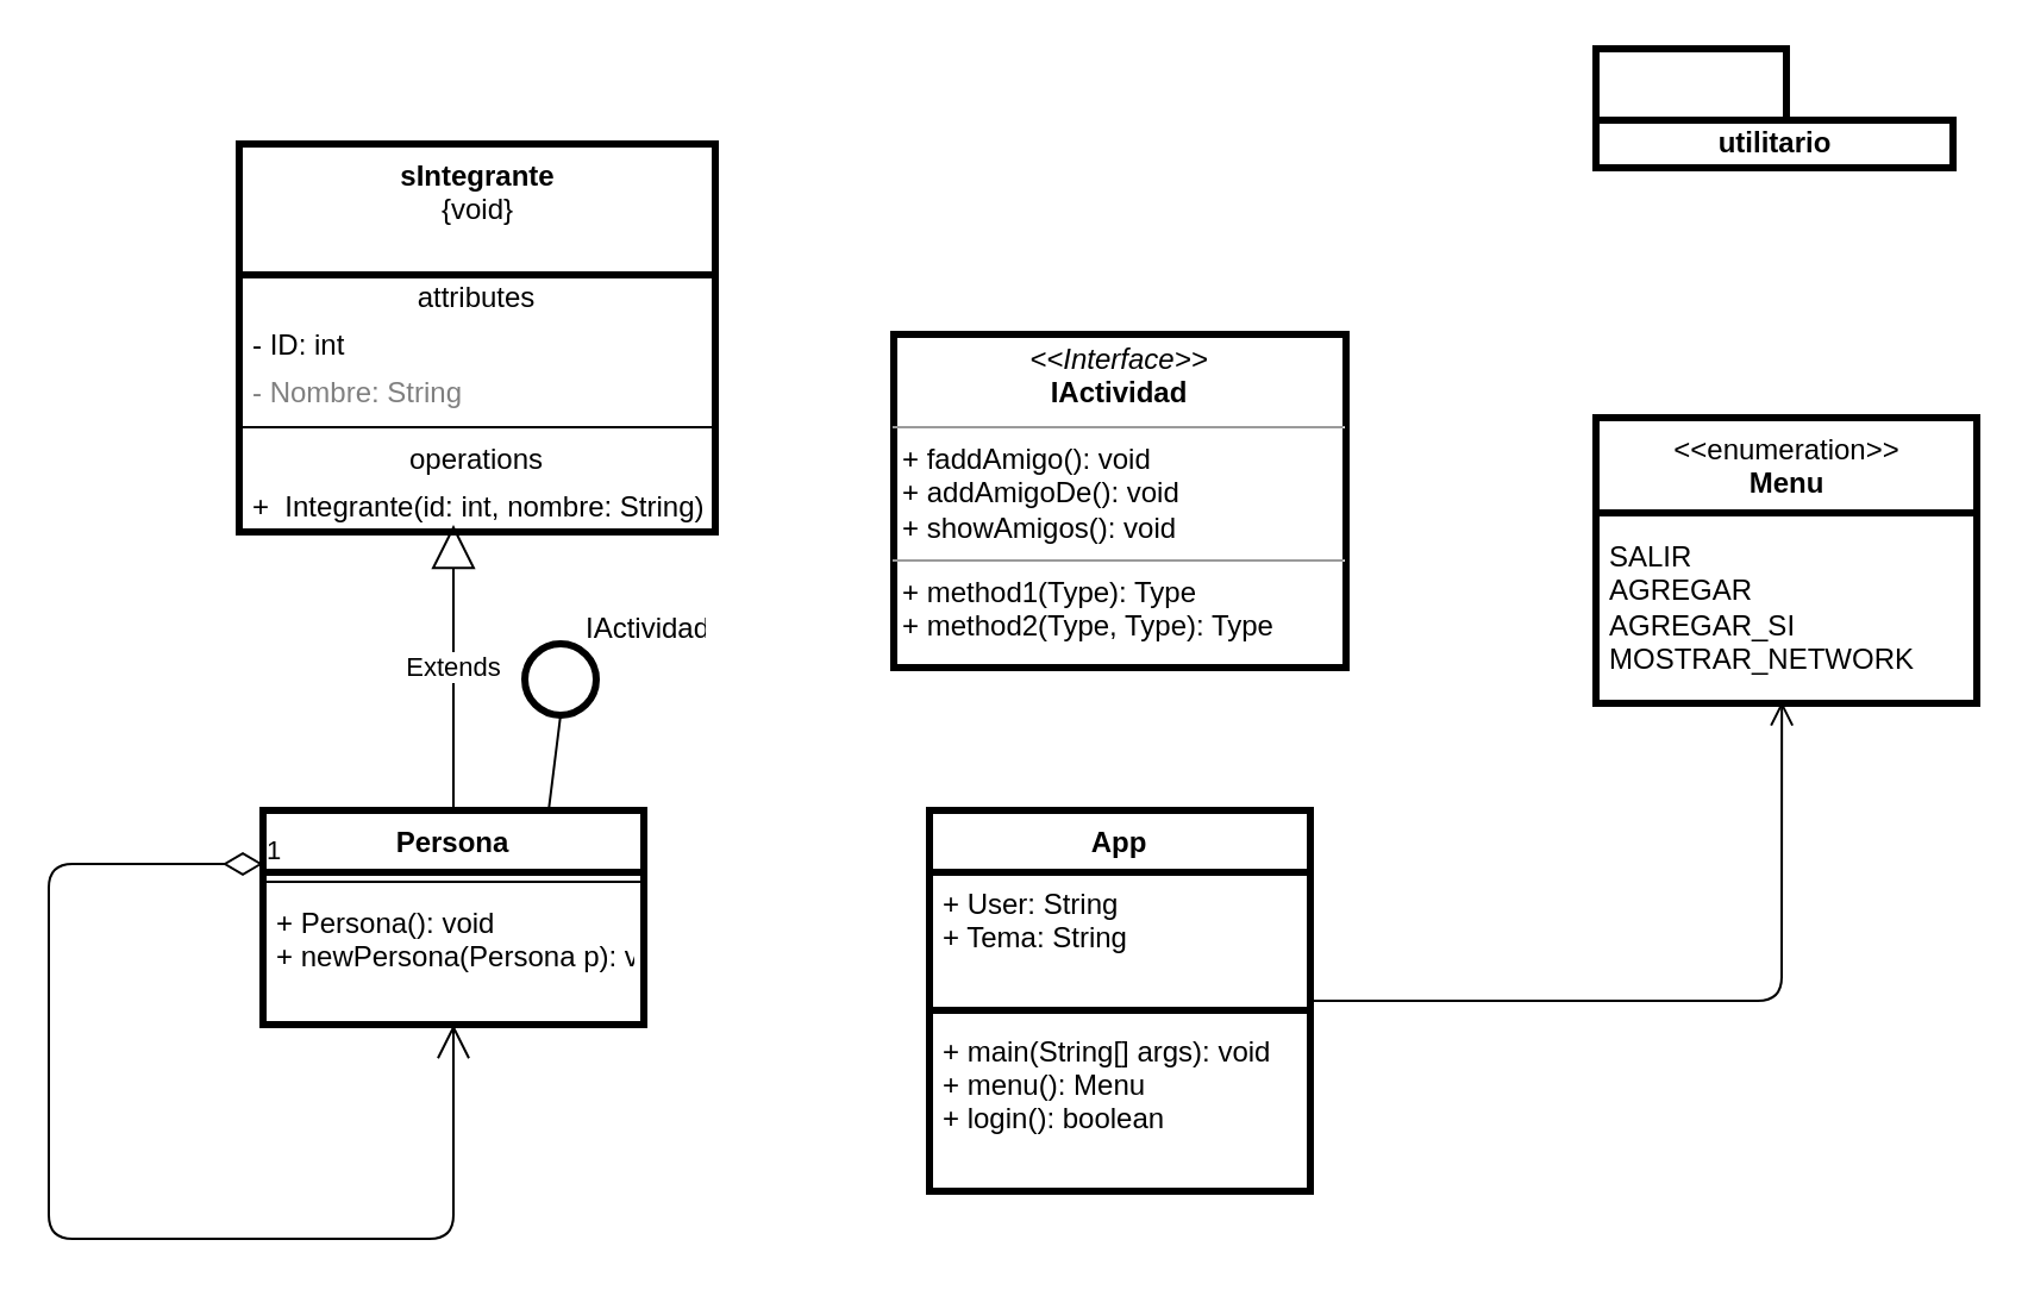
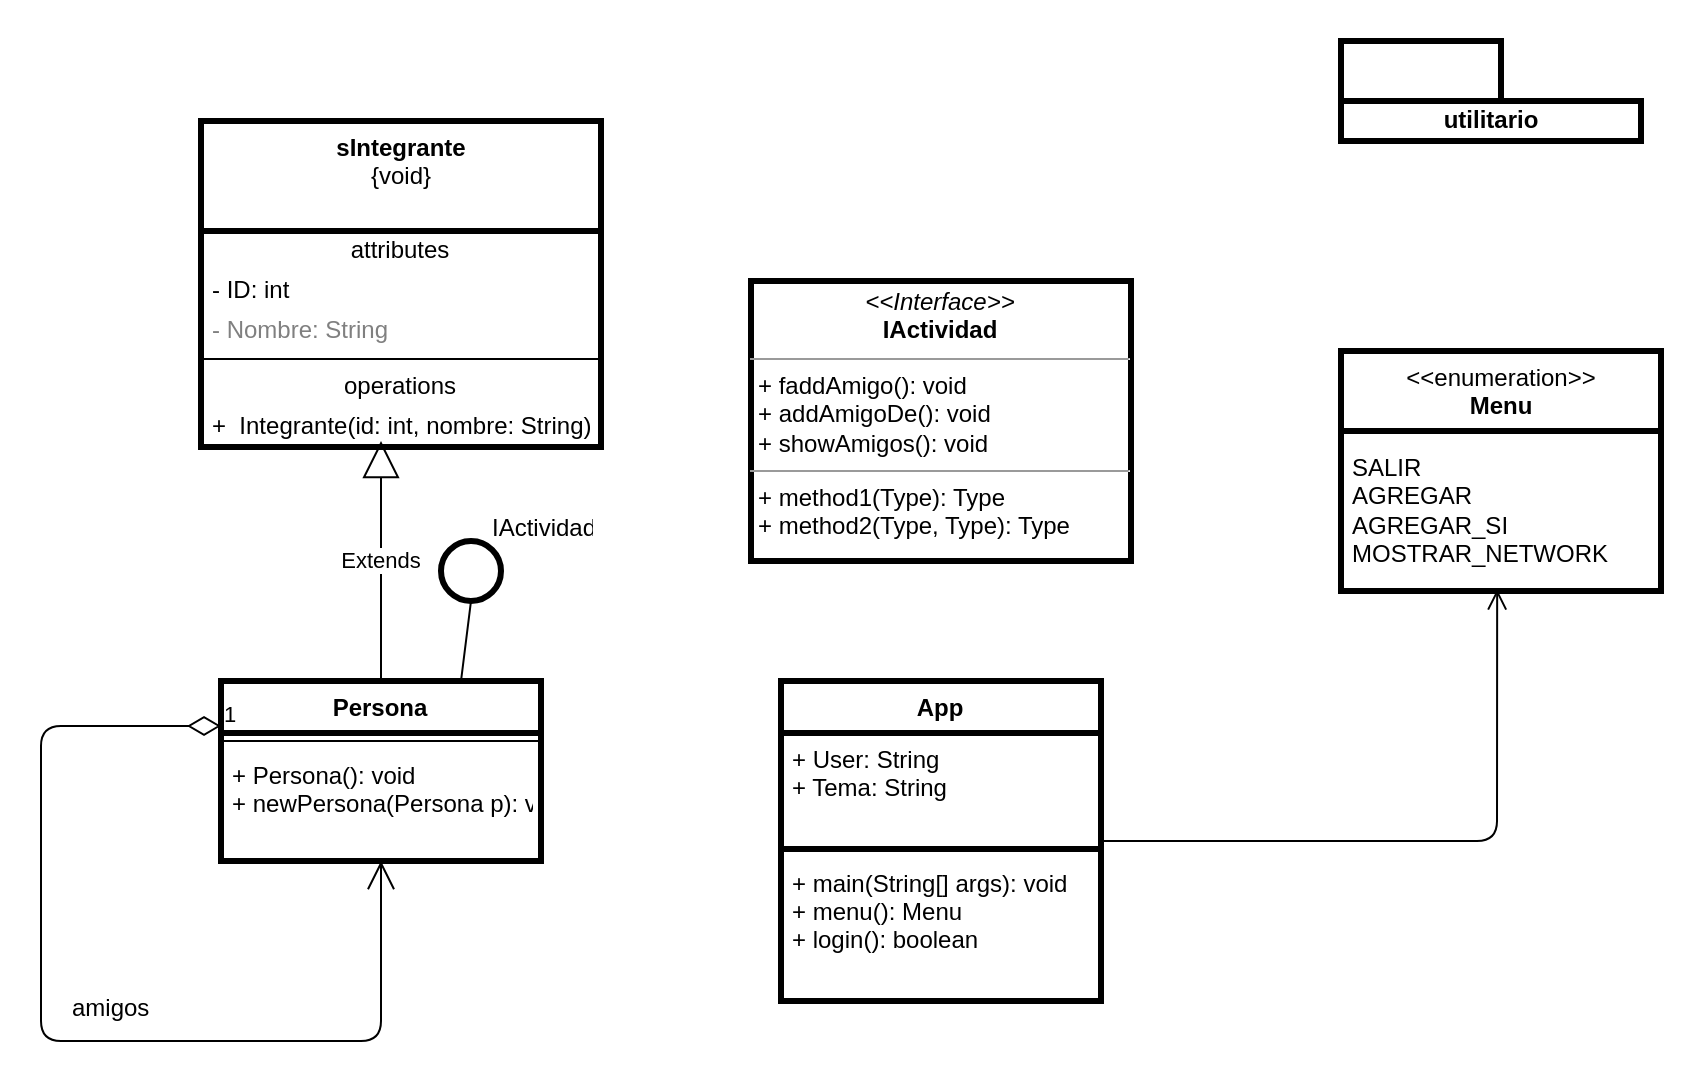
  <mxCell id="0" />
  <mxCell id="1" parent="0" />
  <mxCell id="2" value="App" style="swimlane;fontStyle=1;align=center;verticalAlign=top;childLayout=stackLayout;horizontal=1;startSize=26;horizontalStack=0;resizeParent=1;resizeParentMax=0;resizeLast=0;collapsible=1;marginBottom=0;strokeWidth=3;" parent="1" vertex="1"><mxGeometry x="390" y="340" width="160" height="160" as="geometry" /></mxCell>
  <mxCell id="3" value="+ User: String&#10;+ Tema: String" style="text;strokeColor=none;fillColor=none;align=left;verticalAlign=top;spacingLeft=4;spacingRight=4;overflow=hidden;rotatable=0;points=[[0,0.5],[1,0.5]];portConstraint=eastwest;" parent="2" vertex="1"><mxGeometry y="26" width="160" height="54" as="geometry" /></mxCell>
  <mxCell id="4" value="" style="line;strokeWidth=3;fillColor=none;align=left;verticalAlign=middle;spacingTop=-1;spacingLeft=3;spacingRight=3;rotatable=0;labelPosition=right;points=[];portConstraint=eastwest;" parent="2" vertex="1"><mxGeometry y="80" width="160" height="8" as="geometry" /></mxCell>
  <mxCell id="5" value="+ main(String[] args): void&#10;+ menu(): Menu&#10;+ login(): boolean" style="text;strokeColor=none;fillColor=none;align=left;verticalAlign=top;spacingLeft=4;spacingRight=4;overflow=hidden;rotatable=0;points=[[0,0.5],[1,0.5]];portConstraint=eastwest;" parent="2" vertex="1"><mxGeometry y="88" width="160" height="72" as="geometry" /></mxCell>
  <mxCell id="6" value="&lt;p style=&quot;margin: 0px ; margin-top: 4px ; text-align: center&quot;&gt;&lt;i&gt;&amp;lt;&amp;lt;Interface&amp;gt;&amp;gt;&lt;/i&gt;&lt;br&gt;&lt;b&gt;IActividad&lt;/b&gt;&lt;/p&gt;&lt;hr size=&quot;1&quot;&gt;&lt;p style=&quot;margin: 0px ; margin-left: 4px&quot;&gt;+ faddAmigo(): void&lt;br&gt;+ addAmigoDe(): void&lt;/p&gt;&lt;p style=&quot;margin: 0px ; margin-left: 4px&quot;&gt;+ showAmigos(): void&lt;/p&gt;&lt;hr size=&quot;1&quot;&gt;&lt;p style=&quot;margin: 0px ; margin-left: 4px&quot;&gt;+ method1(Type): Type&lt;br&gt;+ method2(Type, Type): Type&lt;/p&gt;" style="verticalAlign=top;align=left;overflow=fill;fontSize=12;fontFamily=Helvetica;html=1;strokeWidth=3;perimeterSpacing=3;" vertex="1" parent="1"><mxGeometry x="375" y="140" width="190" height="140" as="geometry" /></mxCell>
  <mxCell id="7" value="&amp;lt;&amp;lt;enumeration&amp;gt;&amp;gt;&lt;br&gt;&lt;b&gt;Menu&lt;/b&gt;" style="swimlane;fontStyle=0;align=center;verticalAlign=top;childLayout=stackLayout;horizontal=1;startSize=40;horizontalStack=0;resizeParent=1;resizeParentMax=0;resizeLast=0;collapsible=0;marginBottom=0;html=1;strokeWidth=3;" vertex="1" parent="1"><mxGeometry x="670" y="175" width="160" height="120" as="geometry" /></mxCell>
  <mxCell id="8" value="SALIR&lt;br&gt;AGREGAR&lt;br&gt;AGREGAR_SI&lt;br&gt;MOSTRAR_NETWORK" style="text;html=1;strokeColor=none;fillColor=none;align=left;verticalAlign=middle;spacingLeft=4;spacingRight=4;overflow=hidden;rotatable=0;points=[[0,0.5],[1,0.5]];portConstraint=eastwest;" vertex="1" parent="7"><mxGeometry y="40" width="160" height="80" as="geometry" /></mxCell>
  <mxCell id="9" value="utilitario" style="shape=folder;fontStyle=1;tabWidth=80;tabHeight=30;tabPosition=left;html=1;boundedLbl=1;strokeWidth=3;" vertex="1" parent="1"><mxGeometry x="670" y="20" width="150" height="50" as="geometry" /></mxCell>
  <mxCell id="10" value="&lt;b&gt;sIntegrante&lt;br&gt;&lt;/b&gt;{void}" style="swimlane;fontStyle=0;align=center;verticalAlign=top;childLayout=stackLayout;horizontal=1;startSize=55;horizontalStack=0;resizeParent=1;resizeParentMax=0;resizeLast=0;collapsible=0;marginBottom=0;html=1;strokeWidth=3;" vertex="1" parent="1"><mxGeometry x="100" y="60" width="200" height="163" as="geometry" /></mxCell>
  <mxCell id="11" value="attributes" style="text;html=1;strokeColor=none;fillColor=none;align=center;verticalAlign=middle;spacingLeft=4;spacingRight=4;overflow=hidden;rotatable=0;points=[[0,0.5],[1,0.5]];portConstraint=eastwest;" vertex="1" parent="10"><mxGeometry y="55" width="200" height="20" as="geometry" /></mxCell>
  <mxCell id="12" value="- ID: int" style="text;html=1;strokeColor=none;fillColor=none;align=left;verticalAlign=middle;spacingLeft=4;spacingRight=4;overflow=hidden;rotatable=0;points=[[0,0.5],[1,0.5]];portConstraint=eastwest;" vertex="1" parent="10"><mxGeometry y="75" width="200" height="20" as="geometry" /></mxCell>
  <mxCell id="13" value="- Nombre: String" style="text;html=1;strokeColor=none;fillColor=none;align=left;verticalAlign=middle;spacingLeft=4;spacingRight=4;overflow=hidden;rotatable=0;points=[[0,0.5],[1,0.5]];portConstraint=eastwest;fontColor=#808080;" vertex="1" parent="10"><mxGeometry y="95" width="200" height="20" as="geometry" /></mxCell>
  <mxCell id="14" value="" style="line;strokeWidth=1;fillColor=none;align=left;verticalAlign=middle;spacingTop=-1;spacingLeft=3;spacingRight=3;rotatable=0;labelPosition=right;points=[];portConstraint=eastwest;" vertex="1" parent="10"><mxGeometry y="115" width="200" height="8" as="geometry" /></mxCell>
  <mxCell id="15" value="operations" style="text;html=1;strokeColor=none;fillColor=none;align=center;verticalAlign=middle;spacingLeft=4;spacingRight=4;overflow=hidden;rotatable=0;points=[[0,0.5],[1,0.5]];portConstraint=eastwest;" vertex="1" parent="10"><mxGeometry y="123" width="200" height="20" as="geometry" /></mxCell>
  <mxCell id="16" value="+&amp;nbsp; Integrante(id: int, nombre: String)" style="text;html=1;strokeColor=none;fillColor=none;align=left;verticalAlign=middle;spacingLeft=4;spacingRight=4;overflow=hidden;rotatable=0;points=[[0,0.5],[1,0.5]];portConstraint=eastwest;" vertex="1" parent="10"><mxGeometry y="143" width="200" height="20" as="geometry" /></mxCell>
  <mxCell id="17" value="Persona" style="swimlane;fontStyle=1;align=center;verticalAlign=top;childLayout=stackLayout;horizontal=1;startSize=26;horizontalStack=0;resizeParent=1;resizeParentMax=0;resizeLast=0;collapsible=1;marginBottom=0;strokeWidth=3;" vertex="1" parent="1"><mxGeometry x="110" y="340" width="160" height="90" as="geometry" /></mxCell>
  <mxCell id="18" value="" style="line;strokeWidth=1;fillColor=none;align=left;verticalAlign=middle;spacingTop=-1;spacingLeft=3;spacingRight=3;rotatable=0;labelPosition=right;points=[];portConstraint=eastwest;" vertex="1" parent="17"><mxGeometry y="26" width="160" height="8" as="geometry" /></mxCell>
  <mxCell id="19" value="+ Persona(): void&#10;+ newPersona(Persona p): void" style="text;strokeColor=none;fillColor=none;align=left;verticalAlign=top;spacingLeft=4;spacingRight=4;overflow=hidden;rotatable=0;points=[[0,0.5],[1,0.5]];portConstraint=eastwest;" vertex="1" parent="17"><mxGeometry y="34" width="160" height="56" as="geometry" /></mxCell>
  <mxCell id="20" value="1" style="endArrow=open;html=1;endSize=12;startArrow=diamondThin;startSize=14;startFill=0;edgeStyle=orthogonalEdgeStyle;align=left;verticalAlign=bottom;exitX=0;exitY=0.25;exitDx=0;exitDy=0;entryX=0.5;entryY=1;entryDx=0;entryDy=0;" edge="1" parent="1" source="17" target="17"><mxGeometry x="-1" y="3" relative="1" as="geometry"><mxPoint x="20" y="390" as="sourcePoint" /><mxPoint x="220" y="530" as="targetPoint" /><Array as="points"><mxPoint x="20" y="363" /><mxPoint x="20" y="520" /><mxPoint x="190" y="520" /></Array></mxGeometry></mxCell>
  <mxCell id="21" value="Extends" style="endArrow=block;endSize=16;endFill=0;html=1;exitX=0.5;exitY=0;exitDx=0;exitDy=0;entryX=0.45;entryY=0.85;entryDx=0;entryDy=0;entryPerimeter=0;" edge="1" parent="1" source="17" target="16"><mxGeometry width="160" relative="1" as="geometry"><mxPoint x="120" y="330" as="sourcePoint" /><mxPoint x="280" y="330" as="targetPoint" /><Array as="points" /></mxGeometry></mxCell>
  <mxCell id="22" value="" style="ellipse;html=1;strokeWidth=3;" vertex="1" parent="1"><mxGeometry x="220" y="270" width="30" height="30" as="geometry" /></mxCell>
  <mxCell id="23" value="" style="endArrow=none;html=1;rounded=0;align=center;verticalAlign=top;endFill=0;labelBackgroundColor=none;endSize=6;entryX=0.75;entryY=0;entryDx=0;entryDy=0;exitX=0.5;exitY=1;exitDx=0;exitDy=0;" edge="1" source="22" parent="1" target="17"><mxGeometry relative="1" as="geometry"><mxPoint x="340" y="280" as="targetPoint" /><mxPoint x="230" y="300" as="sourcePoint" /></mxGeometry></mxCell>
  <mxCell id="24" value="IActividad" style="text;strokeColor=none;fillColor=none;align=left;verticalAlign=top;spacingLeft=4;spacingRight=4;overflow=hidden;rotatable=0;points=[[0,0.5],[1,0.5]];portConstraint=eastwest;" vertex="1" parent="1"><mxGeometry x="240" y="250" width="60" height="20" as="geometry" /></mxCell>
+ <mxCell id="25" value="amigos" style="text;strokeColor=none;fillColor=none;align=left;verticalAlign=top;spacingLeft=4;spacingRight=4;overflow=hidden;rotatable=0;points=[[0,0.5],[1,0.5]];portConstraint=eastwest;" vertex="1" parent="1"><mxGeometry x="30" y="490" width="60" height="20" as="geometry" /></mxCell>
  <mxCell id="26" value="" style="endArrow=open;startArrow=none;endFill=0;startFill=0;endSize=8;html=1;verticalAlign=bottom;labelBackgroundColor=none;strokeWidth=1;exitX=1;exitY=0.5;exitDx=0;exitDy=0;entryX=0.488;entryY=0.99;entryDx=0;entryDy=0;entryPerimeter=0;" edge="1" parent="1" source="2" target="8"><mxGeometry width="160" relative="1" as="geometry"><mxPoint x="600" y="433" as="sourcePoint" /><mxPoint x="760" y="433" as="targetPoint" /><Array as="points"><mxPoint x="748" y="420" /></Array></mxGeometry></mxCell>
